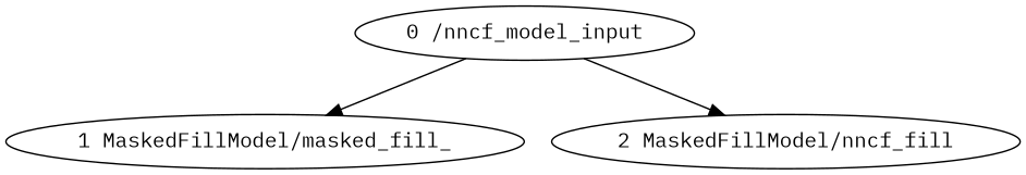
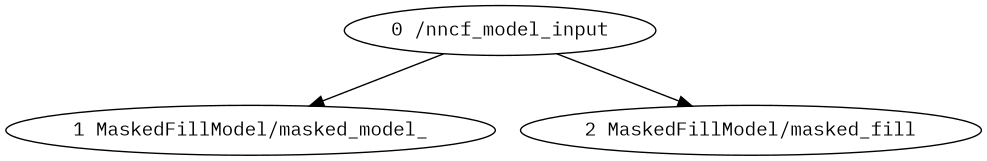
  strict digraph {
    fontname="IBM Plex Mono"
    node [fontname="IBM Plex Mono" scope=MaskedFillModel]
    edge [fontname="IBM Plex Mono"]
    "0 /nncf_model_input" [type=nncf_model_input scope=""]
-   "1 MaskedFillModel/masked_fill_" [type=masked_fill_]
-   "2 MaskedFillModel/masked_fill" [type=masked_fill label="2 MaskedFillModel/nncf_fill"]
+   "1 MaskedFillModel/masked_fill_" [type=masked_fill_ label="1 MaskedFillModel/masked_model_"]
+   "2 MaskedFillModel/masked_fill" [type=masked_fill]
    "0 /nncf_model_input" -> "1 MaskedFillModel/masked_fill_"
    "0 /nncf_model_input" -> "2 MaskedFillModel/masked_fill"
  }
